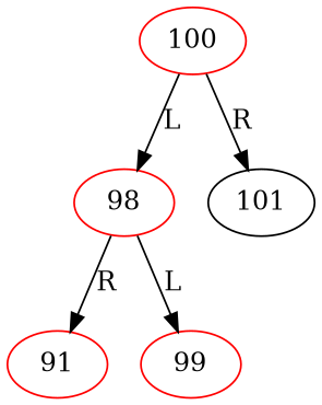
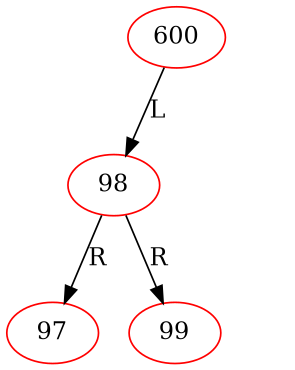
  digraph {
    node [color=red]
-   100
+   100 [label=600]
    98
-   101 [color=""]
-   97 [label=91]
+   97
    99
    100 -> 98 [label=L]
-   100 -> 101 [label=R]
    98 -> 97 [label=R]
-   98 -> 99 [label=L]
+   98 -> 99 [label=R]
  }
